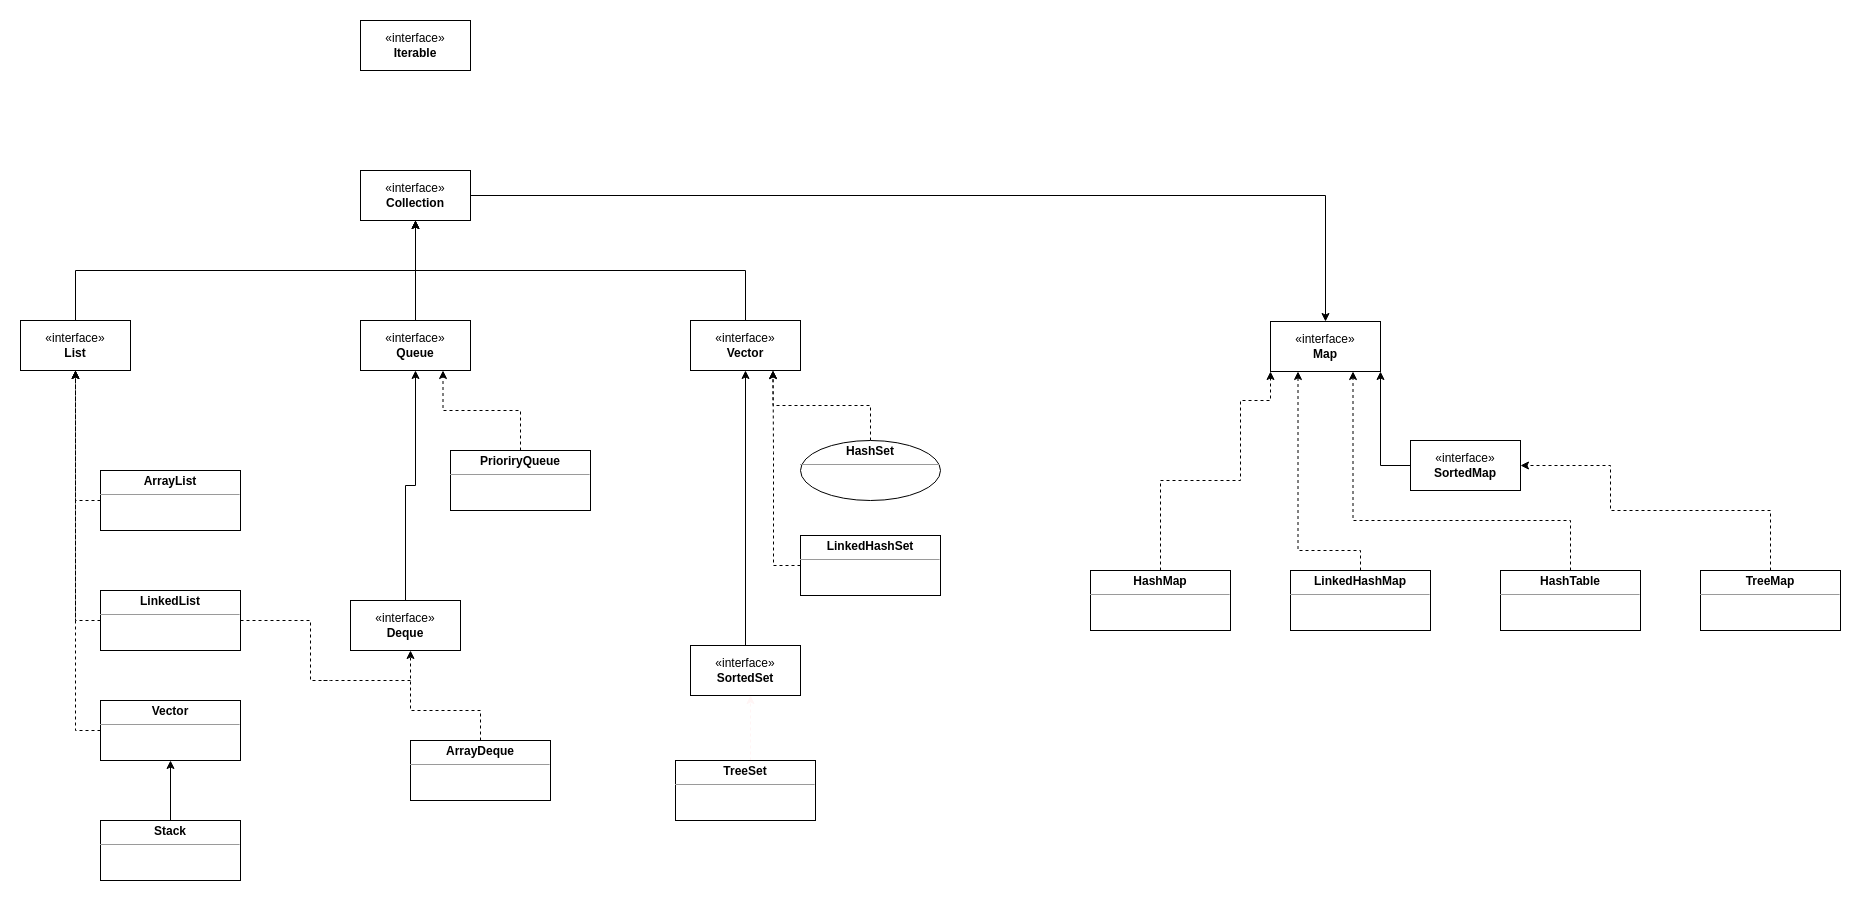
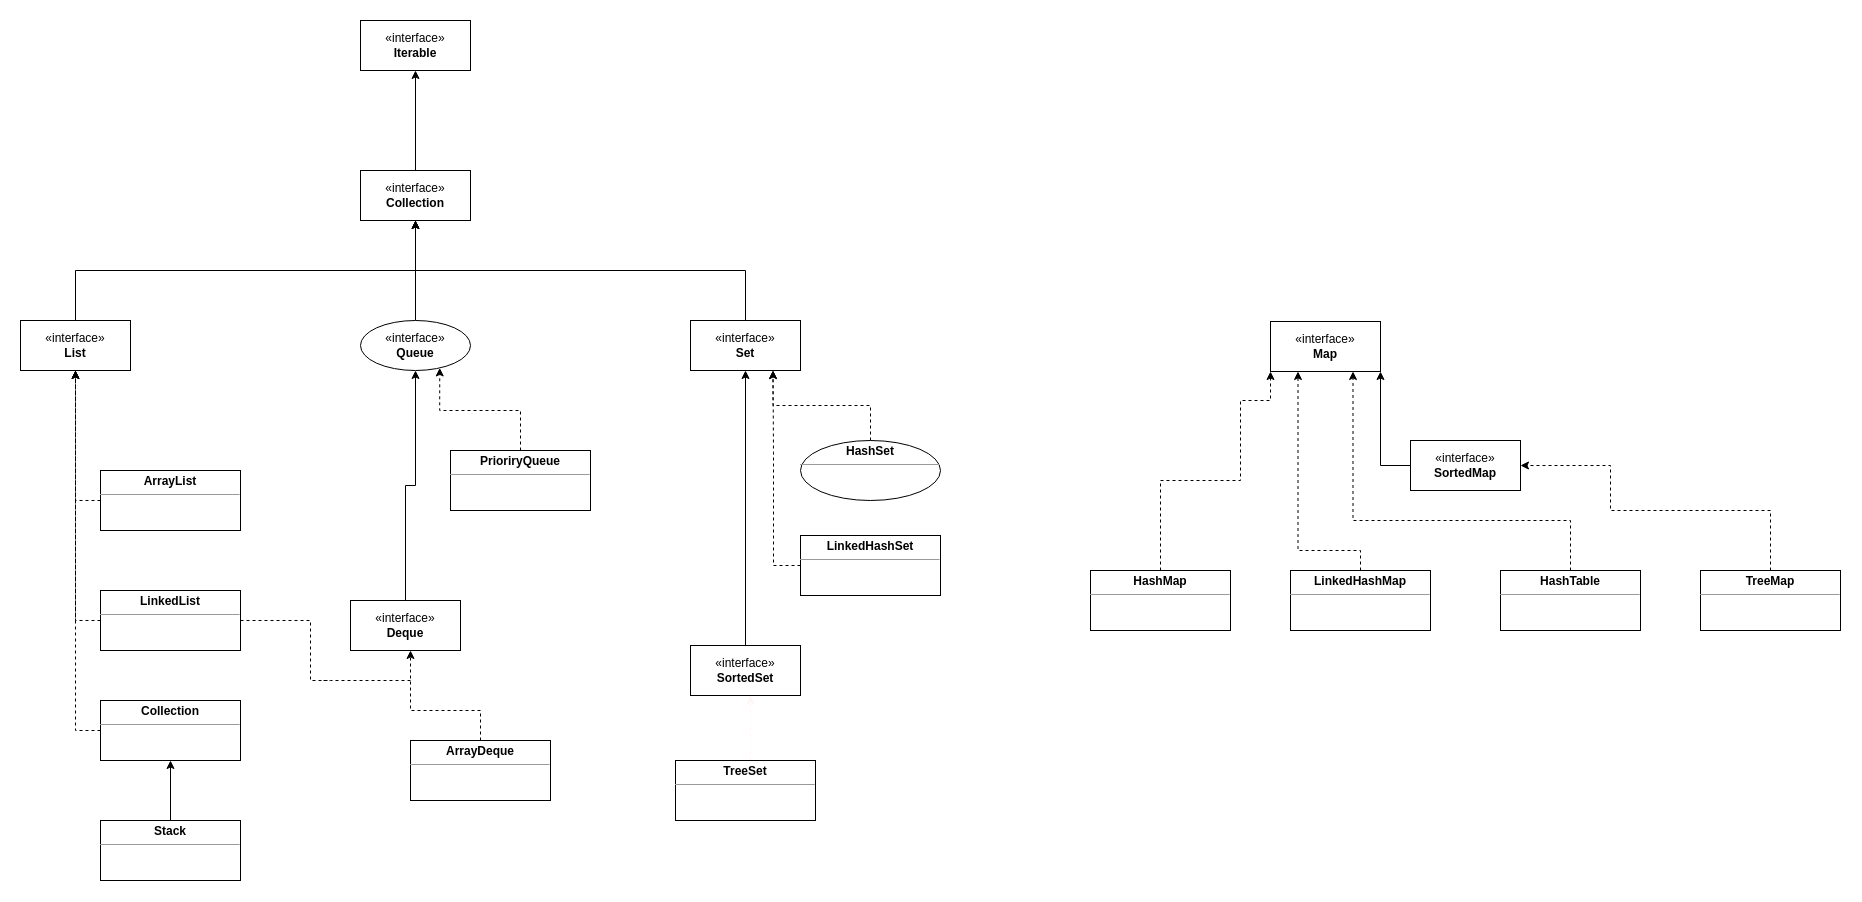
  <mxCell id="0" />
  <mxCell id="1" parent="0" />
  <mxCell id="2" value="«interface»&lt;br&gt;&lt;b&gt;Iterable&lt;br&gt;&lt;/b&gt;" style="html=1;whiteSpace=wrap;" parent="1" vertex="1"><mxGeometry x="360" y="20" width="110" height="50" as="geometry" /></mxCell>
- <mxCell id="3" style="edgeStyle=orthogonalEdgeStyle;rounded=0;orthogonalLoop=1;jettySize=auto;html=1;" parent="1" source="4" target="35" edge="1"><mxGeometry relative="1" as="geometry" /></mxCell>
+ <mxCell id="3" style="edgeStyle=orthogonalEdgeStyle;rounded=0;orthogonalLoop=1;jettySize=auto;html=1;entryX=0.5;entryY=1;entryDx=0;entryDy=0;" parent="1" source="4" target="2" edge="1"><mxGeometry relative="1" as="geometry" /></mxCell>
  <mxCell id="4" value="«interface»&lt;br&gt;&lt;b&gt;Collection&lt;/b&gt;" style="html=1;whiteSpace=wrap;" parent="1" vertex="1"><mxGeometry x="360" y="170" width="110" height="50" as="geometry" /></mxCell>
  <mxCell id="5" style="edgeStyle=orthogonalEdgeStyle;rounded=0;orthogonalLoop=1;jettySize=auto;html=1;entryX=0.5;entryY=1;entryDx=0;entryDy=0;" parent="1" source="6" target="4" edge="1"><mxGeometry relative="1" as="geometry" /></mxCell>
- <mxCell id="6" value="«interface»&lt;br&gt;&lt;b&gt;Queue&lt;br&gt;&lt;/b&gt;" style="html=1;whiteSpace=wrap;" parent="1" vertex="1"><mxGeometry x="360" y="320" width="110" height="50" as="geometry" /></mxCell>
+ <mxCell id="6" value="«interface»&lt;br&gt;&lt;b&gt;Queue&lt;br&gt;&lt;/b&gt;" style="ellipse;html=1;whiteSpace=wrap;" parent="1" vertex="1"><mxGeometry x="360" y="320" width="110" height="50" as="geometry" /></mxCell>
  <mxCell id="7" style="edgeStyle=orthogonalEdgeStyle;rounded=0;orthogonalLoop=1;jettySize=auto;html=1;entryX=0.5;entryY=1;entryDx=0;entryDy=0;" parent="1" source="8" target="4" edge="1"><mxGeometry relative="1" as="geometry"><Array as="points"><mxPoint x="75" y="270" /><mxPoint x="415" y="270" /></Array></mxGeometry></mxCell>
  <mxCell id="8" value="«interface»&lt;br&gt;&lt;b&gt;List&lt;/b&gt;" style="html=1;whiteSpace=wrap;" parent="1" vertex="1"><mxGeometry x="20" y="320" width="110" height="50" as="geometry" /></mxCell>
  <mxCell id="9" style="edgeStyle=orthogonalEdgeStyle;rounded=0;orthogonalLoop=1;jettySize=auto;html=1;entryX=0.5;entryY=1;entryDx=0;entryDy=0;" parent="1" source="10" target="4" edge="1"><mxGeometry relative="1" as="geometry"><Array as="points"><mxPoint x="745" y="270" /><mxPoint x="415" y="270" /></Array></mxGeometry></mxCell>
- <mxCell id="10" value="«interface»&lt;br&gt;&lt;b&gt;Vector&lt;/b&gt;" style="html=1;whiteSpace=wrap;" parent="1" vertex="1"><mxGeometry x="690" y="320" width="110" height="50" as="geometry" /></mxCell>
+ <mxCell id="10" value="«interface»&lt;br&gt;&lt;b&gt;Set&lt;/b&gt;" style="html=1;whiteSpace=wrap;" parent="1" vertex="1"><mxGeometry x="690" y="320" width="110" height="50" as="geometry" /></mxCell>
  <mxCell id="11" style="edgeStyle=orthogonalEdgeStyle;rounded=0;orthogonalLoop=1;jettySize=auto;html=1;entryX=0.5;entryY=1;entryDx=0;entryDy=0;dashed=1;" parent="1" source="12" target="8" edge="1"><mxGeometry relative="1" as="geometry"><Array as="points"><mxPoint x="75" y="500" /></Array></mxGeometry></mxCell>
  <mxCell id="12" value="&lt;p style=&quot;margin:0px;margin-top:4px;text-align:center;&quot;&gt;&lt;b&gt;ArrayList&lt;/b&gt;&lt;/p&gt;&lt;hr size=&quot;1&quot;&gt;&lt;div style=&quot;height:2px;&quot;&gt;&lt;/div&gt;" style="verticalAlign=top;align=left;overflow=fill;fontSize=12;fontFamily=Helvetica;html=1;whiteSpace=wrap;" parent="1" vertex="1"><mxGeometry x="100" y="470" width="140" height="60" as="geometry" /></mxCell>
  <mxCell id="13" style="edgeStyle=orthogonalEdgeStyle;rounded=0;orthogonalLoop=1;jettySize=auto;html=1;entryX=0.5;entryY=1;entryDx=0;entryDy=0;dashed=1;" parent="1" source="15" target="8" edge="1"><mxGeometry relative="1" as="geometry"><Array as="points"><mxPoint x="75" y="620" /></Array></mxGeometry></mxCell>
  <mxCell id="14" style="edgeStyle=orthogonalEdgeStyle;rounded=0;orthogonalLoop=1;jettySize=auto;html=1;endArrow=none;endFill=0;dashed=1;" parent="1" source="15" edge="1"><mxGeometry relative="1" as="geometry"><mxPoint x="330" y="680" as="targetPoint" /><Array as="points"><mxPoint x="310" y="620" /><mxPoint x="310" y="680" /></Array></mxGeometry></mxCell>
  <mxCell id="15" value="&lt;p style=&quot;margin:0px;margin-top:4px;text-align:center;&quot;&gt;&lt;b&gt;LinkedList&lt;/b&gt;&lt;/p&gt;&lt;hr size=&quot;1&quot;&gt;&lt;div style=&quot;height:2px;&quot;&gt;&lt;/div&gt;" style="verticalAlign=top;align=left;overflow=fill;fontSize=12;fontFamily=Helvetica;html=1;whiteSpace=wrap;" parent="1" vertex="1"><mxGeometry x="100" y="590" width="140" height="60" as="geometry" /></mxCell>
  <mxCell id="16" style="edgeStyle=orthogonalEdgeStyle;rounded=0;orthogonalLoop=1;jettySize=auto;html=1;entryX=0.5;entryY=1;entryDx=0;entryDy=0;exitX=0;exitY=0.5;exitDx=0;exitDy=0;dashed=1;" parent="1" source="17" target="8" edge="1"><mxGeometry relative="1" as="geometry" /></mxCell>
- <mxCell id="17" value="&lt;p style=&quot;margin:0px;margin-top:4px;text-align:center;&quot;&gt;&lt;b&gt;Vector&lt;/b&gt;&lt;/p&gt;&lt;hr size=&quot;1&quot;&gt;&lt;div style=&quot;height:2px;&quot;&gt;&lt;/div&gt;" style="verticalAlign=top;align=left;overflow=fill;fontSize=12;fontFamily=Helvetica;html=1;whiteSpace=wrap;" parent="1" vertex="1"><mxGeometry x="100" y="700" width="140" height="60" as="geometry" /></mxCell>
+ <mxCell id="17" value="&lt;p style=&quot;margin:0px;margin-top:4px;text-align:center;&quot;&gt;&lt;b&gt;Collection&lt;/b&gt;&lt;/p&gt;&lt;hr size=&quot;1&quot;&gt;&lt;div style=&quot;height:2px;&quot;&gt;&lt;/div&gt;" style="verticalAlign=top;align=left;overflow=fill;fontSize=12;fontFamily=Helvetica;html=1;whiteSpace=wrap;" parent="1" vertex="1"><mxGeometry x="100" y="700" width="140" height="60" as="geometry" /></mxCell>
  <mxCell id="18" style="edgeStyle=orthogonalEdgeStyle;rounded=0;orthogonalLoop=1;jettySize=auto;html=1;entryX=0.5;entryY=1;entryDx=0;entryDy=0;" parent="1" source="19" target="17" edge="1"><mxGeometry relative="1" as="geometry" /></mxCell>
  <mxCell id="19" value="&lt;p style=&quot;margin:0px;margin-top:4px;text-align:center;&quot;&gt;&lt;b&gt;Stack&lt;/b&gt;&lt;/p&gt;&lt;hr size=&quot;1&quot;&gt;&lt;div style=&quot;height:2px;&quot;&gt;&lt;/div&gt;" style="verticalAlign=top;align=left;overflow=fill;fontSize=12;fontFamily=Helvetica;html=1;whiteSpace=wrap;" parent="1" vertex="1"><mxGeometry x="100" y="820" width="140" height="60" as="geometry" /></mxCell>
  <mxCell id="20" style="edgeStyle=orthogonalEdgeStyle;rounded=0;orthogonalLoop=1;jettySize=auto;html=1;entryX=0.5;entryY=1;entryDx=0;entryDy=0;" parent="1" source="21" target="6" edge="1"><mxGeometry relative="1" as="geometry" /></mxCell>
  <mxCell id="21" value="«interface»&lt;br&gt;&lt;b&gt;Deque&lt;/b&gt;" style="html=1;whiteSpace=wrap;" parent="1" vertex="1"><mxGeometry x="350" y="600" width="110" height="50" as="geometry" /></mxCell>
  <mxCell id="22" style="edgeStyle=orthogonalEdgeStyle;rounded=0;orthogonalLoop=1;jettySize=auto;html=1;entryX=0.75;entryY=1;entryDx=0;entryDy=0;dashed=1;" parent="1" source="23" target="6" edge="1"><mxGeometry relative="1" as="geometry" /></mxCell>
  <mxCell id="23" value="&lt;p style=&quot;margin:0px;margin-top:4px;text-align:center;&quot;&gt;&lt;b&gt;PrioriryQueue&lt;/b&gt;&lt;/p&gt;&lt;hr size=&quot;1&quot;&gt;&lt;div style=&quot;height:2px;&quot;&gt;&lt;/div&gt;" style="verticalAlign=top;align=left;overflow=fill;fontSize=12;fontFamily=Helvetica;html=1;whiteSpace=wrap;" parent="1" vertex="1"><mxGeometry x="450" y="450" width="140" height="60" as="geometry" /></mxCell>
  <mxCell id="24" style="edgeStyle=orthogonalEdgeStyle;rounded=0;orthogonalLoop=1;jettySize=auto;html=1;dashed=1;" parent="1" source="25" edge="1"><mxGeometry relative="1" as="geometry"><mxPoint x="410" y="650" as="targetPoint" /><Array as="points"><mxPoint x="480" y="710" /><mxPoint x="410" y="710" /><mxPoint x="410" y="650" /></Array></mxGeometry></mxCell>
  <mxCell id="25" value="&lt;p style=&quot;margin:0px;margin-top:4px;text-align:center;&quot;&gt;&lt;b&gt;ArrayDeque&lt;/b&gt;&lt;/p&gt;&lt;hr size=&quot;1&quot;&gt;&lt;div style=&quot;height:2px;&quot;&gt;&lt;/div&gt;" style="verticalAlign=top;align=left;overflow=fill;fontSize=12;fontFamily=Helvetica;html=1;whiteSpace=wrap;" parent="1" vertex="1"><mxGeometry x="410" y="740" width="140" height="60" as="geometry" /></mxCell>
  <mxCell id="26" style="edgeStyle=orthogonalEdgeStyle;rounded=0;orthogonalLoop=1;jettySize=auto;html=1;entryX=0.5;entryY=1;entryDx=0;entryDy=0;" parent="1" source="27" target="10" edge="1"><mxGeometry relative="1" as="geometry" /></mxCell>
  <mxCell id="27" value="«interface»&lt;br&gt;&lt;b&gt;SortedSet&lt;/b&gt;" style="html=1;whiteSpace=wrap;" parent="1" vertex="1"><mxGeometry x="690" y="645" width="110" height="50" as="geometry" /></mxCell>
  <mxCell id="28" style="edgeStyle=orthogonalEdgeStyle;rounded=0;orthogonalLoop=1;jettySize=auto;html=1;entryX=0.75;entryY=1;entryDx=0;entryDy=0;dashed=1;" parent="1" source="29" target="10" edge="1"><mxGeometry relative="1" as="geometry" /></mxCell>
  <mxCell id="29" value="&lt;p style=&quot;margin:0px;margin-top:4px;text-align:center;&quot;&gt;&lt;b&gt;HashSet&lt;/b&gt;&lt;/p&gt;&lt;hr size=&quot;1&quot;&gt;&lt;div style=&quot;height:2px;&quot;&gt;&lt;/div&gt;" style="ellipse;verticalAlign=top;align=left;overflow=fill;fontSize=12;fontFamily=Helvetica;html=1;whiteSpace=wrap;" parent="1" vertex="1"><mxGeometry x="800" y="440" width="140" height="60" as="geometry" /></mxCell>
  <mxCell id="30" style="edgeStyle=orthogonalEdgeStyle;rounded=0;orthogonalLoop=1;jettySize=auto;html=1;entryX=0.75;entryY=1;entryDx=0;entryDy=0;dashed=1;" parent="1" source="31" target="10" edge="1"><mxGeometry relative="1" as="geometry"><Array as="points"><mxPoint x="773" y="565" /><mxPoint x="773" y="452" /></Array></mxGeometry></mxCell>
  <mxCell id="31" value="&lt;p style=&quot;margin:0px;margin-top:4px;text-align:center;&quot;&gt;&lt;b&gt;LinkedHashSet&lt;/b&gt;&lt;/p&gt;&lt;hr size=&quot;1&quot;&gt;&lt;div style=&quot;height:2px;&quot;&gt;&lt;/div&gt;" style="verticalAlign=top;align=left;overflow=fill;fontSize=12;fontFamily=Helvetica;html=1;whiteSpace=wrap;" parent="1" vertex="1"><mxGeometry x="800" y="535" width="140" height="60" as="geometry" /></mxCell>
  <mxCell id="32" style="edgeStyle=orthogonalEdgeStyle;rounded=0;orthogonalLoop=1;jettySize=auto;html=1;entryX=0.5;entryY=1;entryDx=0;entryDy=0;strokeColor=none;dashed=1;" parent="1" source="34" target="27" edge="1"><mxGeometry relative="1" as="geometry" /></mxCell>
  <mxCell id="33" style="edgeStyle=orthogonalEdgeStyle;rounded=0;orthogonalLoop=1;jettySize=auto;html=1;strokeColor=#FFF5F5;dashed=1;fillColor=#0050ef;" parent="1" source="34" target="27" edge="1"><mxGeometry relative="1" as="geometry"><Array as="points"><mxPoint x="750" y="720" /><mxPoint x="750" y="720" /></Array></mxGeometry></mxCell>
  <mxCell id="34" value="&lt;p style=&quot;margin:0px;margin-top:4px;text-align:center;&quot;&gt;&lt;b&gt;TreeSet&lt;/b&gt;&lt;/p&gt;&lt;hr size=&quot;1&quot;&gt;&lt;div style=&quot;height:2px;&quot;&gt;&lt;/div&gt;" style="verticalAlign=top;align=left;overflow=fill;fontSize=12;fontFamily=Helvetica;html=1;whiteSpace=wrap;" parent="1" vertex="1"><mxGeometry x="675" y="760" width="140" height="60" as="geometry" /></mxCell>
  <mxCell id="35" value="«interface»&lt;br&gt;&lt;b&gt;Map&lt;/b&gt;" style="html=1;whiteSpace=wrap;" parent="1" vertex="1"><mxGeometry x="1270" y="321" width="110" height="50" as="geometry" /></mxCell>
  <mxCell id="36" style="edgeStyle=orthogonalEdgeStyle;rounded=0;orthogonalLoop=1;jettySize=auto;html=1;entryX=1;entryY=1;entryDx=0;entryDy=0;" parent="1" source="37" target="35" edge="1"><mxGeometry relative="1" as="geometry" /></mxCell>
  <mxCell id="37" value="«interface»&lt;br&gt;&lt;b&gt;SortedMap&lt;/b&gt;" style="html=1;whiteSpace=wrap;" parent="1" vertex="1"><mxGeometry x="1410" y="440" width="110" height="50" as="geometry" /></mxCell>
  <mxCell id="38" style="edgeStyle=orthogonalEdgeStyle;rounded=0;orthogonalLoop=1;jettySize=auto;html=1;entryX=0;entryY=1;entryDx=0;entryDy=0;dashed=1;" parent="1" source="39" target="35" edge="1"><mxGeometry relative="1" as="geometry"><Array as="points"><mxPoint x="1160" y="480" /><mxPoint x="1240" y="480" /><mxPoint x="1240" y="400" /><mxPoint x="1270" y="400" /></Array></mxGeometry></mxCell>
  <mxCell id="39" value="&lt;p style=&quot;margin:0px;margin-top:4px;text-align:center;&quot;&gt;&lt;b&gt;HashMap&lt;/b&gt;&lt;/p&gt;&lt;hr size=&quot;1&quot;&gt;&lt;div style=&quot;height:2px;&quot;&gt;&lt;/div&gt;" style="verticalAlign=top;align=left;overflow=fill;fontSize=12;fontFamily=Helvetica;html=1;whiteSpace=wrap;" parent="1" vertex="1"><mxGeometry x="1090" y="570" width="140" height="60" as="geometry" /></mxCell>
  <mxCell id="40" style="edgeStyle=orthogonalEdgeStyle;rounded=0;orthogonalLoop=1;jettySize=auto;html=1;entryX=0.25;entryY=1;entryDx=0;entryDy=0;exitX=0.5;exitY=0;exitDx=0;exitDy=0;dashed=1;" parent="1" source="41" target="35" edge="1"><mxGeometry relative="1" as="geometry"><Array as="points"><mxPoint x="1360" y="550" /><mxPoint x="1298" y="550" /><mxPoint x="1298" y="371" /></Array></mxGeometry></mxCell>
  <mxCell id="41" value="&lt;p style=&quot;margin:0px;margin-top:4px;text-align:center;&quot;&gt;&lt;b&gt;LinkedHashMap&lt;/b&gt;&lt;/p&gt;&lt;hr size=&quot;1&quot;&gt;&lt;div style=&quot;height:2px;&quot;&gt;&lt;/div&gt;" style="verticalAlign=top;align=left;overflow=fill;fontSize=12;fontFamily=Helvetica;html=1;whiteSpace=wrap;" parent="1" vertex="1"><mxGeometry x="1290" y="570" width="140" height="60" as="geometry" /></mxCell>
  <mxCell id="42" style="edgeStyle=orthogonalEdgeStyle;rounded=0;orthogonalLoop=1;jettySize=auto;html=1;entryX=0.75;entryY=1;entryDx=0;entryDy=0;dashed=1;" parent="1" source="43" target="35" edge="1"><mxGeometry relative="1" as="geometry"><Array as="points"><mxPoint x="1570" y="520" /><mxPoint x="1353" y="520" /></Array></mxGeometry></mxCell>
  <mxCell id="43" value="&lt;p style=&quot;margin:0px;margin-top:4px;text-align:center;&quot;&gt;&lt;b&gt;HashTable&lt;/b&gt;&lt;/p&gt;&lt;hr size=&quot;1&quot;&gt;&lt;div style=&quot;height:2px;&quot;&gt;&lt;/div&gt;" style="verticalAlign=top;align=left;overflow=fill;fontSize=12;fontFamily=Helvetica;html=1;whiteSpace=wrap;" parent="1" vertex="1"><mxGeometry x="1500" y="570" width="140" height="60" as="geometry" /></mxCell>
  <mxCell id="44" style="edgeStyle=orthogonalEdgeStyle;rounded=0;orthogonalLoop=1;jettySize=auto;html=1;entryX=1;entryY=0.5;entryDx=0;entryDy=0;dashed=1;" parent="1" source="45" target="37" edge="1"><mxGeometry relative="1" as="geometry"><Array as="points"><mxPoint x="1770" y="510" /><mxPoint x="1610" y="510" /><mxPoint x="1610" y="465" /></Array></mxGeometry></mxCell>
  <mxCell id="45" value="&lt;p style=&quot;margin:0px;margin-top:4px;text-align:center;&quot;&gt;&lt;b&gt;TreeMap&lt;/b&gt;&lt;/p&gt;&lt;hr size=&quot;1&quot;&gt;&lt;div style=&quot;height:2px;&quot;&gt;&lt;/div&gt;" style="verticalAlign=top;align=left;overflow=fill;fontSize=12;fontFamily=Helvetica;html=1;whiteSpace=wrap;" parent="1" vertex="1"><mxGeometry x="1700" y="570" width="140" height="60" as="geometry" /></mxCell>
  <mxCell id="46" style="edgeStyle=orthogonalEdgeStyle;rounded=0;orthogonalLoop=1;jettySize=auto;html=1;endArrow=none;endFill=0;dashed=1;" parent="1" edge="1"><mxGeometry relative="1" as="geometry"><mxPoint x="320" y="680" as="targetPoint" /><mxPoint x="410" y="680" as="sourcePoint" /><Array as="points"><mxPoint x="330" y="680" /><mxPoint x="330" y="680" /></Array></mxGeometry></mxCell>
